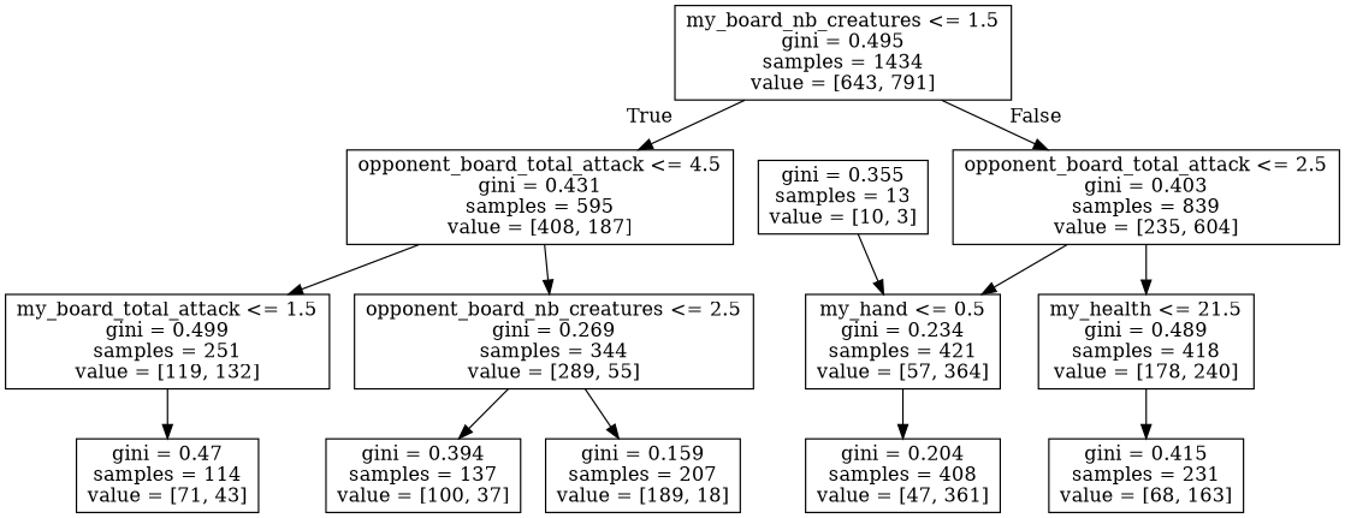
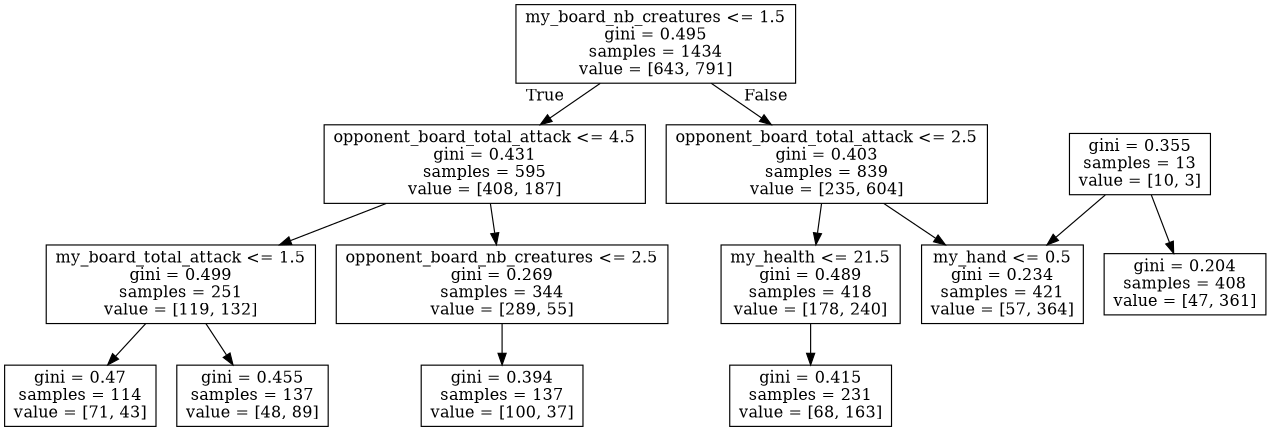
  digraph {
    node [shape=box]
    n1 [label="my_board_nb_creatures <= 1.5\ngini = 0.495\nsamples = 1434\nvalue = [643, 791]"]
    n2 [label="opponent_board_total_attack <= 4.5\ngini = 0.431\nsamples = 595\nvalue = [408, 187]"]
    n3 [label="opponent_board_total_attack <= 2.5\ngini = 0.403\nsamples = 839\nvalue = [235, 604]"]
    n4 [label="my_board_total_attack <= 1.5\ngini = 0.499\nsamples = 251\nvalue = [119, 132]"]
    n5 [label="opponent_board_nb_creatures <= 2.5\ngini = 0.269\nsamples = 344\nvalue = [289, 55]"]
    n6 [label="my_hand <= 0.5\ngini = 0.234\nsamples = 421\nvalue = [57, 364]"]
    n7 [label="my_health <= 21.5\ngini = 0.489\nsamples = 418\nvalue = [178, 240]"]
    n8 [label="gini = 0.47\nsamples = 114\nvalue = [71, 43]"]
+   n9 [label="gini = 0.455\nsamples = 137\nvalue = [48, 89]"]
    n10 [label="gini = 0.394\nsamples = 137\nvalue = [100, 37]"]
-   n11 [label="gini = 0.159\nsamples = 207\nvalue = [189, 18]"]
    n12 [label="gini = 0.204\nsamples = 408\nvalue = [47, 361]"]
    n13 [label="gini = 0.415\nsamples = 231\nvalue = [68, 163]"]
    n14 [label="gini = 0.355\nsamples = 13\nvalue = [10, 3]"]
    n1 -> n2 [headlabel=True labelangle=45 labeldistance=2.5]
    n1 -> n3 [headlabel=False labelangle=-45 labeldistance=2.5]
    n2 -> n4
    n2 -> n5
    n3 -> n6
    n3 -> n7
    n4 -> n8
+   n4 -> n9
    n5 -> n10
-   n5 -> n11
-   n6 -> n12
+   n14 -> n12
    n7 -> n13
    n14 -> n6
  }
